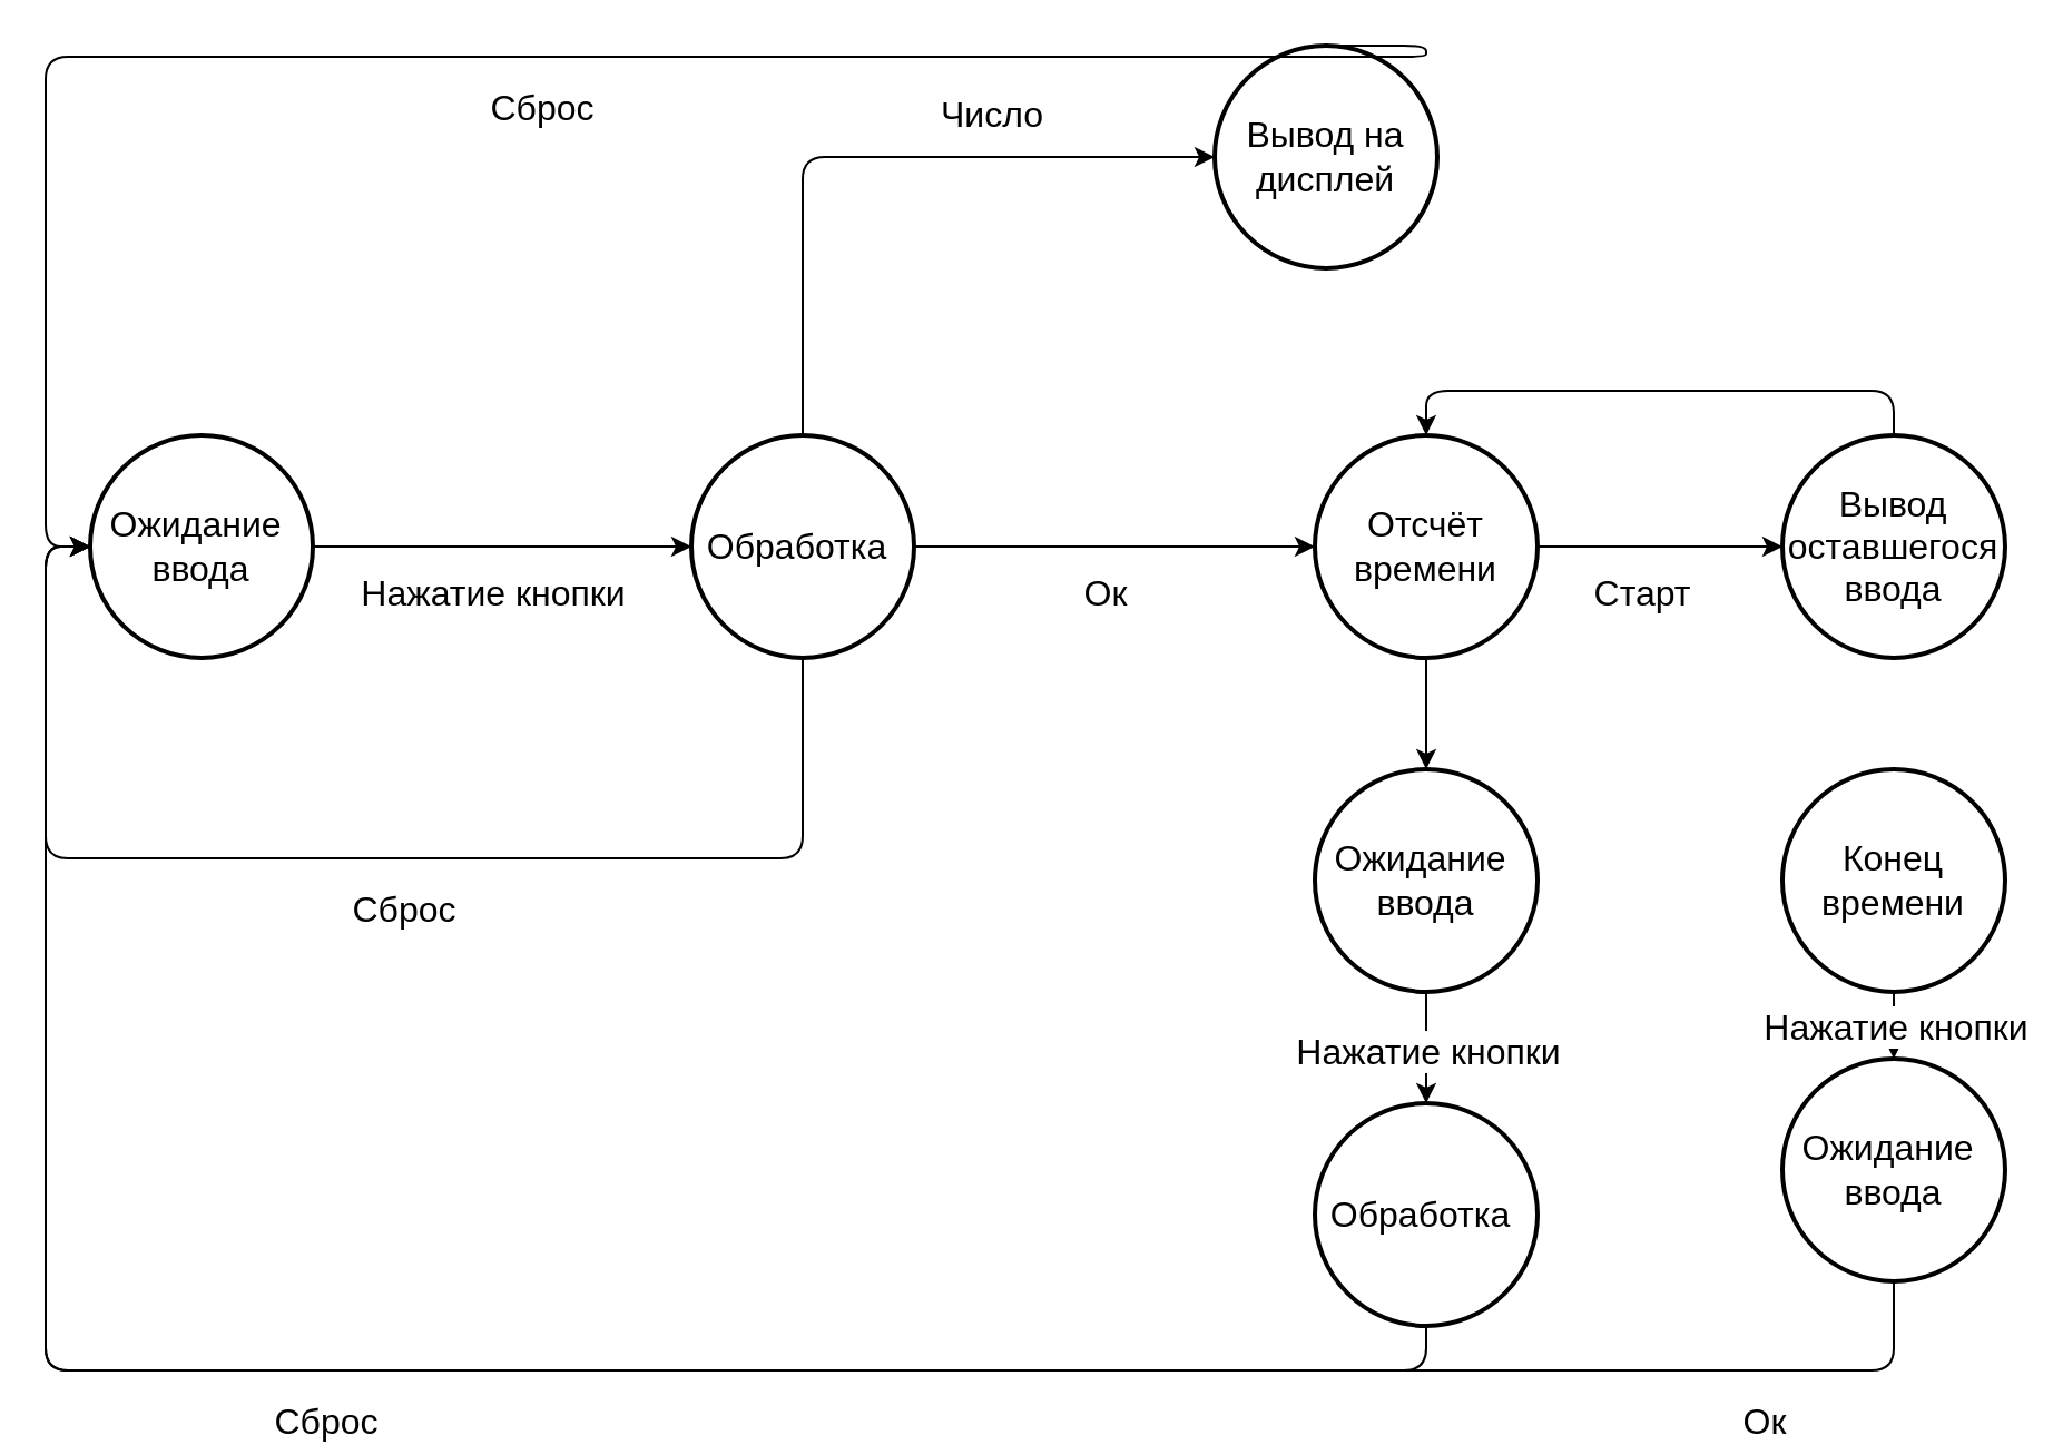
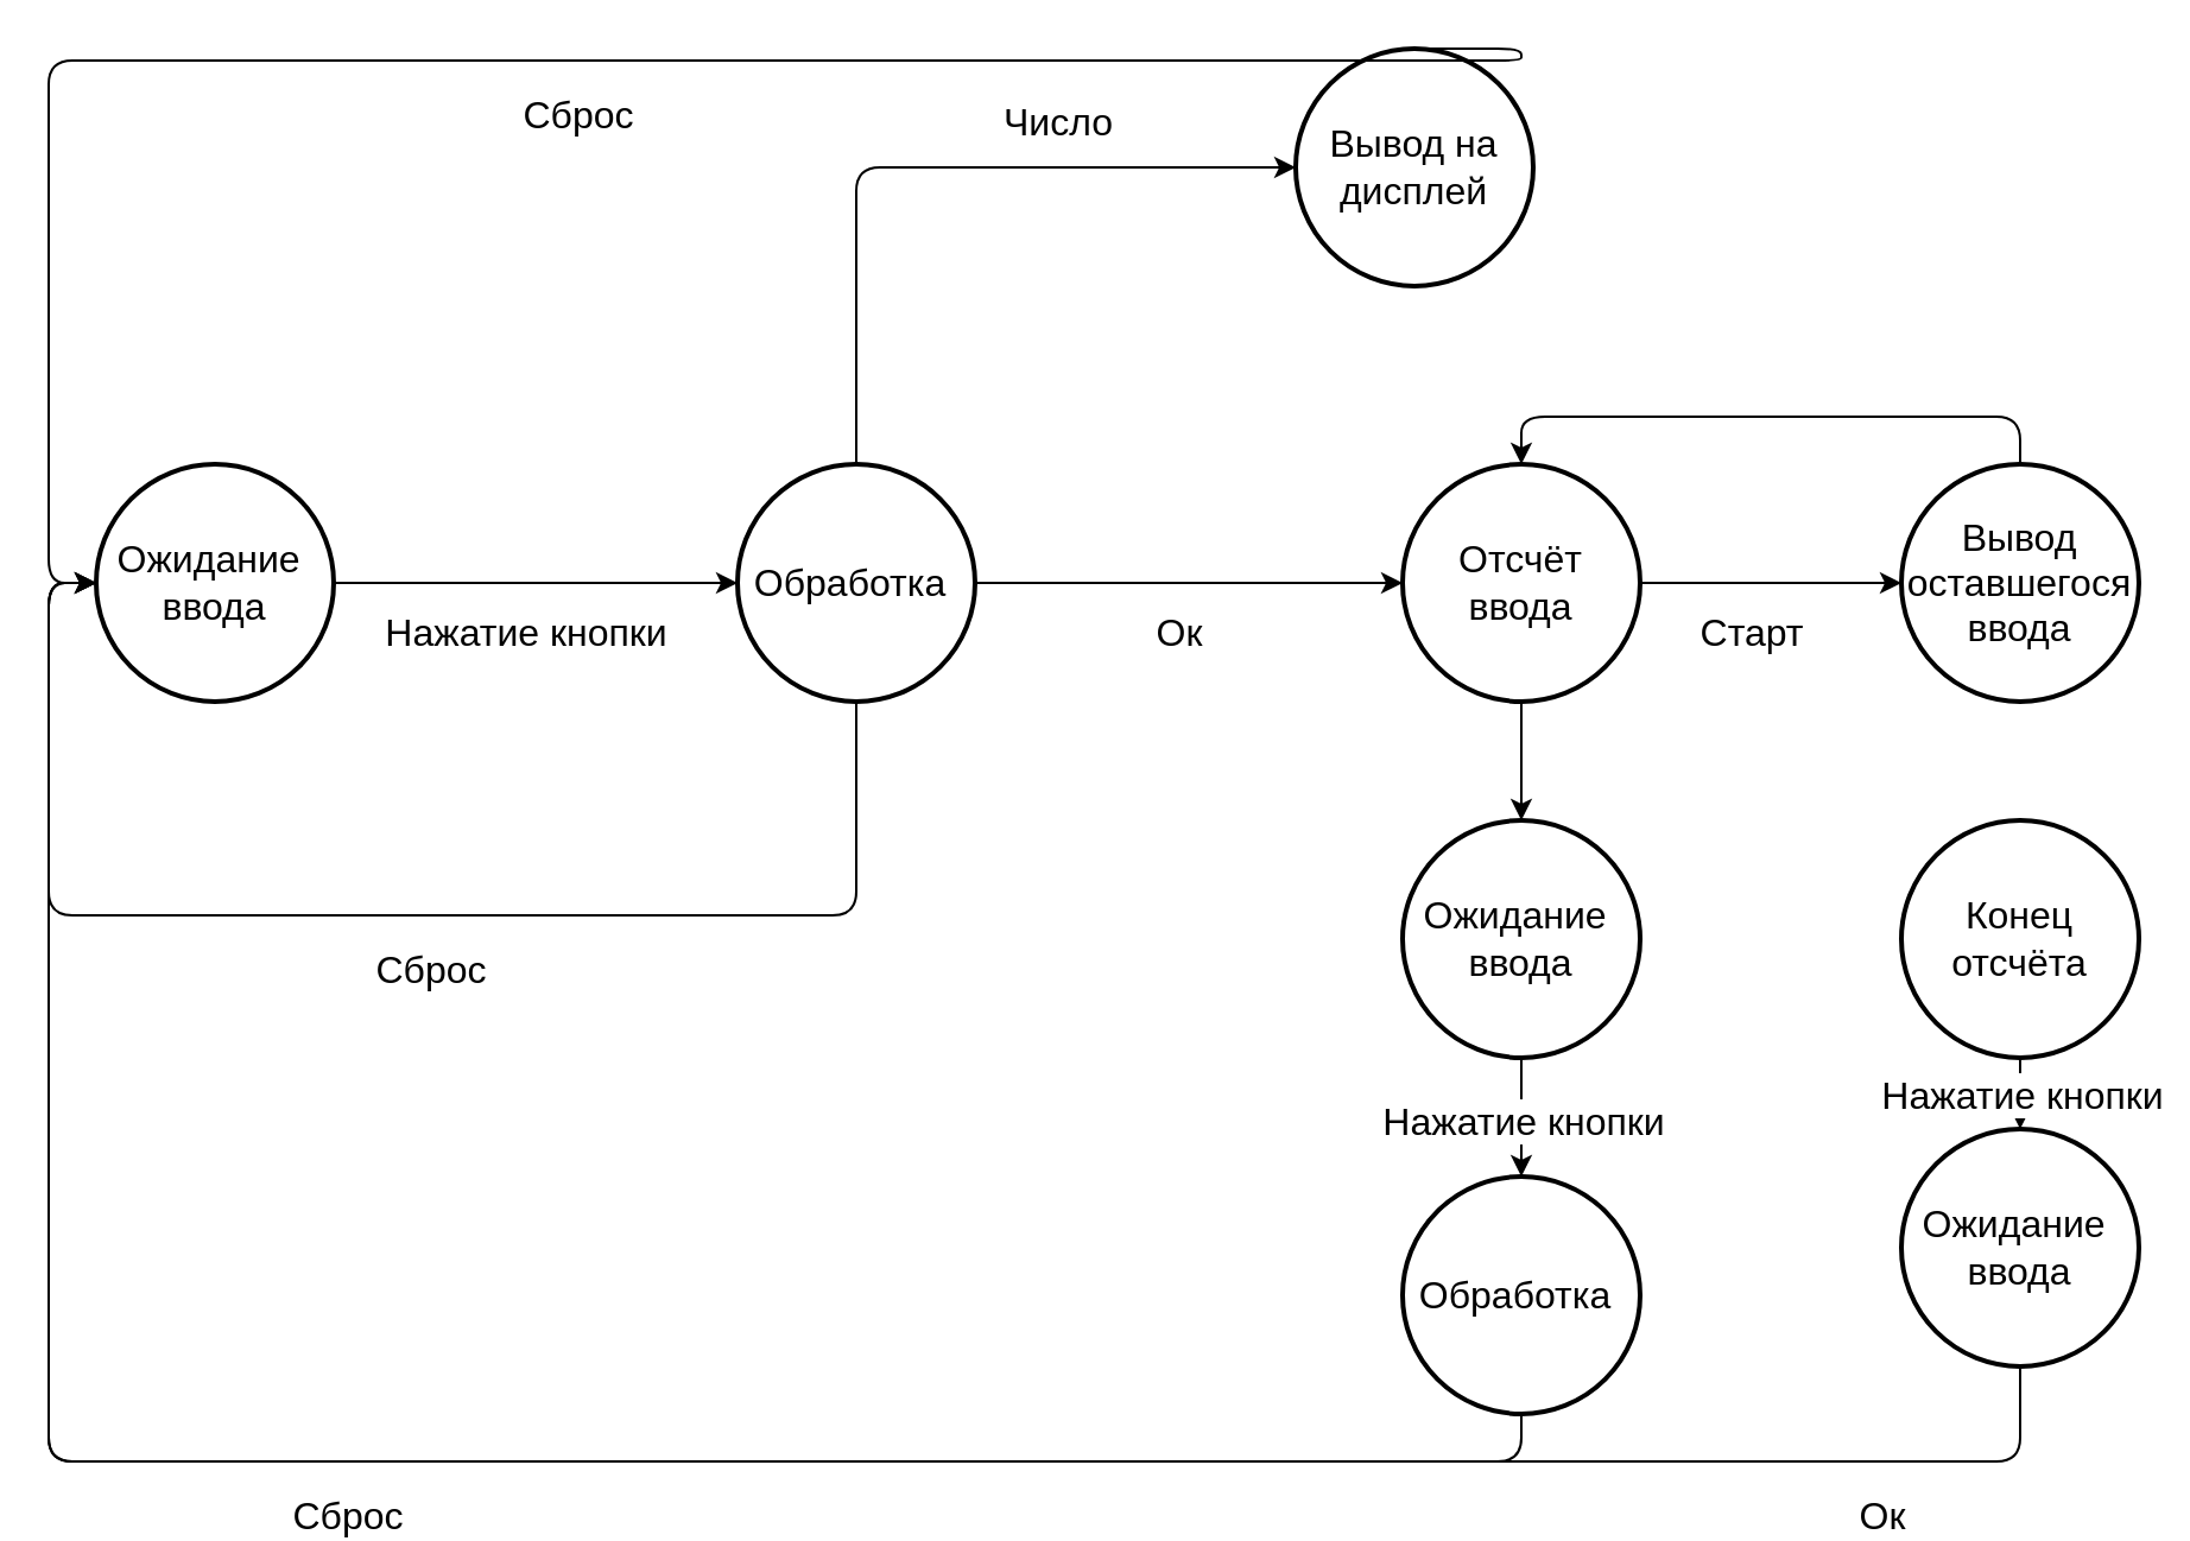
  <mxCell id="0" />
  <mxCell id="1" parent="0" />
  <mxCell id="2" value="&lt;font style=&quot;font-size: 16px;&quot;&gt;Ожидание&amp;nbsp;&lt;/font&gt;&lt;div style=&quot;font-size: 16px;&quot;&gt;&lt;font style=&quot;font-size: 16px;&quot;&gt;ввода&lt;/font&gt;&lt;/div&gt;" style="strokeWidth=2;html=1;shape=mxgraph.flowchart.start_2;whiteSpace=wrap;" vertex="1" parent="1"><mxGeometry x="40" y="195" width="100" height="100" as="geometry" /></mxCell>
  <mxCell id="3" value="&lt;span style=&quot;font-size: 16px;&quot;&gt;Обработка&amp;nbsp;&lt;/span&gt;" style="strokeWidth=2;html=1;shape=mxgraph.flowchart.start_2;whiteSpace=wrap;" vertex="1" parent="1"><mxGeometry x="310" y="195" width="100" height="100" as="geometry" /></mxCell>
  <mxCell id="4" style="edgeStyle=orthogonalEdgeStyle;rounded=0;orthogonalLoop=1;jettySize=auto;html=1;entryX=0;entryY=0.5;entryDx=0;entryDy=0;entryPerimeter=0;" edge="1" parent="1" source="2" target="3"><mxGeometry relative="1" as="geometry" /></mxCell>
  <mxCell id="5" value="&lt;font style=&quot;font-size: 16px;&quot;&gt;Нажатие кнопки&lt;/font&gt;" style="edgeLabel;html=1;align=center;verticalAlign=middle;resizable=0;points=[];" vertex="1" connectable="0" parent="4"><mxGeometry x="0.115" y="1" relative="1" as="geometry"><mxPoint x="-15" y="21" as="offset" /></mxGeometry></mxCell>
  <mxCell id="6" value="&lt;span style=&quot;font-size: 16px;&quot;&gt;Вывод на дисплей&lt;/span&gt;" style="strokeWidth=2;html=1;shape=mxgraph.flowchart.start_2;whiteSpace=wrap;" vertex="1" parent="1"><mxGeometry x="545" y="20" width="100" height="100" as="geometry" /></mxCell>
  <mxCell id="7" style="edgeStyle=orthogonalEdgeStyle;rounded=1;orthogonalLoop=1;jettySize=auto;html=1;entryX=0;entryY=0.5;entryDx=0;entryDy=0;entryPerimeter=0;exitX=0.5;exitY=0;exitDx=0;exitDy=0;exitPerimeter=0;curved=0;" edge="1" parent="1" source="3" target="6"><mxGeometry relative="1" as="geometry"><mxPoint x="250" y="55" as="sourcePoint" /><mxPoint x="440" y="-35" as="targetPoint" /></mxGeometry></mxCell>
  <mxCell id="8" value="&lt;font style=&quot;font-size: 16px;&quot;&gt;Число&lt;/font&gt;" style="edgeLabel;html=1;align=center;verticalAlign=middle;resizable=0;points=[];" vertex="1" connectable="0" parent="7"><mxGeometry x="0.115" y="1" relative="1" as="geometry"><mxPoint x="36" y="-19" as="offset" /></mxGeometry></mxCell>
  <mxCell id="9" style="edgeStyle=orthogonalEdgeStyle;rounded=0;orthogonalLoop=1;jettySize=auto;html=1;exitX=1;exitY=0.5;exitDx=0;exitDy=0;exitPerimeter=0;entryX=0;entryY=0.5;entryDx=0;entryDy=0;entryPerimeter=0;" edge="1" parent="1" source="3" target="11"><mxGeometry relative="1" as="geometry"><mxPoint x="470" y="244.5" as="sourcePoint" /><mxPoint x="590" y="245" as="targetPoint" /></mxGeometry></mxCell>
  <mxCell id="10" value="&lt;span style=&quot;font-size: 16px;&quot;&gt;Ок&lt;/span&gt;" style="edgeLabel;html=1;align=center;verticalAlign=middle;resizable=0;points=[];" vertex="1" connectable="0" parent="9"><mxGeometry x="0.115" y="1" relative="1" as="geometry"><mxPoint x="-15" y="21" as="offset" /></mxGeometry></mxCell>
- <mxCell id="11" value="&lt;span style=&quot;font-size: 16px;&quot;&gt;Отсчёт времени&lt;/span&gt;" style="strokeWidth=2;html=1;shape=mxgraph.flowchart.start_2;whiteSpace=wrap;" vertex="1" parent="1"><mxGeometry x="590" y="195" width="100" height="100" as="geometry" /></mxCell>
+ <mxCell id="11" value="&lt;span style=&quot;font-size: 16px;&quot;&gt;Отсчёт ввода&lt;/span&gt;" style="strokeWidth=2;html=1;shape=mxgraph.flowchart.start_2;whiteSpace=wrap;" vertex="1" parent="1"><mxGeometry x="590" y="195" width="100" height="100" as="geometry" /></mxCell>
  <mxCell id="12" style="edgeStyle=orthogonalEdgeStyle;rounded=1;orthogonalLoop=1;jettySize=auto;html=1;exitX=0.5;exitY=1;exitDx=0;exitDy=0;exitPerimeter=0;entryX=0;entryY=0.5;entryDx=0;entryDy=0;entryPerimeter=0;curved=0;" edge="1" parent="1" target="2" source="3"><mxGeometry relative="1" as="geometry"><mxPoint x="420" y="385" as="sourcePoint" /><mxPoint x="600" y="385" as="targetPoint" /><Array as="points"><mxPoint x="360" y="385" /><mxPoint x="20" y="385" /><mxPoint x="20" y="245" /></Array></mxGeometry></mxCell>
  <mxCell id="13" value="&lt;font style=&quot;font-size: 16px;&quot;&gt;Сброс&lt;/font&gt;" style="edgeLabel;html=1;align=center;verticalAlign=middle;resizable=0;points=[];" vertex="1" connectable="0" parent="12"><mxGeometry x="0.115" y="1" relative="1" as="geometry"><mxPoint x="59" y="21" as="offset" /></mxGeometry></mxCell>
  <mxCell id="14" style="edgeStyle=orthogonalEdgeStyle;rounded=1;orthogonalLoop=1;jettySize=auto;html=1;exitX=0.5;exitY=0;exitDx=0;exitDy=0;exitPerimeter=0;entryX=0;entryY=0.5;entryDx=0;entryDy=0;entryPerimeter=0;curved=0;" edge="1" parent="1" source="6" target="2"><mxGeometry relative="1" as="geometry"><mxPoint x="370" y="305" as="sourcePoint" /><mxPoint x="50" y="255" as="targetPoint" /><Array as="points"><mxPoint x="640" y="25" /><mxPoint x="20" y="25" /><mxPoint x="20" y="245" /></Array></mxGeometry></mxCell>
  <mxCell id="15" value="&lt;font style=&quot;font-size: 16px;&quot;&gt;Сброс&lt;/font&gt;" style="edgeLabel;html=1;align=center;verticalAlign=middle;resizable=0;points=[];" vertex="1" connectable="0" parent="14"><mxGeometry x="0.115" y="1" relative="1" as="geometry"><mxPoint x="59" y="21" as="offset" /></mxGeometry></mxCell>
  <mxCell id="16" value="&lt;span style=&quot;font-size: 16px;&quot;&gt;Вывод оставшегося ввода&lt;/span&gt;" style="strokeWidth=2;html=1;shape=mxgraph.flowchart.start_2;whiteSpace=wrap;" vertex="1" parent="1"><mxGeometry x="800" y="195" width="100" height="100" as="geometry" /></mxCell>
  <mxCell id="17" style="edgeStyle=orthogonalEdgeStyle;rounded=1;orthogonalLoop=1;jettySize=auto;html=1;exitX=1;exitY=0.5;exitDx=0;exitDy=0;exitPerimeter=0;entryX=0;entryY=0.5;entryDx=0;entryDy=0;entryPerimeter=0;curved=0;" edge="1" parent="1" source="11" target="16"><mxGeometry relative="1" as="geometry"><mxPoint x="750" y="145" as="sourcePoint" /><mxPoint x="920" y="145" as="targetPoint" /></mxGeometry></mxCell>
  <mxCell id="18" value="&lt;span style=&quot;font-size: 16px;&quot;&gt;Старт&lt;/span&gt;" style="edgeLabel;html=1;align=center;verticalAlign=middle;resizable=0;points=[];" vertex="1" connectable="0" parent="17"><mxGeometry x="0.115" y="1" relative="1" as="geometry"><mxPoint x="-15" y="21" as="offset" /></mxGeometry></mxCell>
  <mxCell id="19" value="&lt;font style=&quot;font-size: 16px;&quot;&gt;Ожидание&amp;nbsp;&lt;/font&gt;&lt;div style=&quot;font-size: 16px;&quot;&gt;&lt;font style=&quot;font-size: 16px;&quot;&gt;ввода&lt;/font&gt;&lt;/div&gt;" style="strokeWidth=2;html=1;shape=mxgraph.flowchart.start_2;whiteSpace=wrap;" vertex="1" parent="1"><mxGeometry x="590" y="345" width="100" height="100" as="geometry" /></mxCell>
  <mxCell id="20" style="edgeStyle=orthogonalEdgeStyle;rounded=1;orthogonalLoop=1;jettySize=auto;html=1;exitX=0.5;exitY=0;exitDx=0;exitDy=0;exitPerimeter=0;entryX=0.5;entryY=0;entryDx=0;entryDy=0;entryPerimeter=0;curved=0;" edge="1" parent="1" source="16" target="11"><mxGeometry relative="1" as="geometry"><mxPoint x="700" y="255" as="sourcePoint" /><mxPoint x="790" y="255" as="targetPoint" /></mxGeometry></mxCell>
  <mxCell id="21" style="edgeStyle=orthogonalEdgeStyle;rounded=0;orthogonalLoop=1;jettySize=auto;html=1;entryX=0.5;entryY=0;entryDx=0;entryDy=0;entryPerimeter=0;exitX=0.5;exitY=1;exitDx=0;exitDy=0;exitPerimeter=0;" edge="1" parent="1" source="11" target="19"><mxGeometry relative="1" as="geometry"><mxPoint x="800" y="485" as="sourcePoint" /><mxPoint x="970" y="485" as="targetPoint" /></mxGeometry></mxCell>
  <mxCell id="22" value="&lt;span style=&quot;font-size: 16px;&quot;&gt;Обработка&amp;nbsp;&lt;/span&gt;" style="strokeWidth=2;html=1;shape=mxgraph.flowchart.start_2;whiteSpace=wrap;" vertex="1" parent="1"><mxGeometry x="590" y="495" width="100" height="100" as="geometry" /></mxCell>
  <mxCell id="23" style="edgeStyle=orthogonalEdgeStyle;rounded=0;orthogonalLoop=1;jettySize=auto;html=1;entryX=0.5;entryY=0;entryDx=0;entryDy=0;entryPerimeter=0;exitX=0.5;exitY=1;exitDx=0;exitDy=0;exitPerimeter=0;" edge="1" parent="1" source="19" target="22"><mxGeometry relative="1" as="geometry"><mxPoint x="650" y="305" as="sourcePoint" /><mxPoint x="650" y="355" as="targetPoint" /></mxGeometry></mxCell>
  <mxCell id="24" value="&lt;font style=&quot;font-size: 16px;&quot;&gt;Нажатие кнопки&lt;/font&gt;" style="edgeLabel;html=1;align=center;verticalAlign=middle;resizable=0;points=[];" vertex="1" connectable="0" parent="23"><mxGeometry x="0.115" y="1" relative="1" as="geometry"><mxPoint x="-1" y="-2" as="offset" /></mxGeometry></mxCell>
  <mxCell id="25" style="edgeStyle=orthogonalEdgeStyle;rounded=1;orthogonalLoop=1;jettySize=auto;html=1;exitX=0.5;exitY=1;exitDx=0;exitDy=0;exitPerimeter=0;curved=0;entryX=0;entryY=0.5;entryDx=0;entryDy=0;entryPerimeter=0;" edge="1" parent="1" source="22" target="2"><mxGeometry relative="1" as="geometry"><mxPoint x="370" y="305" as="sourcePoint" /><mxPoint x="-70" y="435" as="targetPoint" /></mxGeometry></mxCell>
  <mxCell id="26" value="&lt;font style=&quot;font-size: 16px;&quot;&gt;Сброс&lt;/font&gt;" style="edgeLabel;html=1;align=center;verticalAlign=middle;resizable=0;points=[];" vertex="1" connectable="0" parent="25"><mxGeometry x="0.115" y="1" relative="1" as="geometry"><mxPoint x="59" y="21" as="offset" /></mxGeometry></mxCell>
- <mxCell id="27" value="&lt;span style=&quot;font-size: 16px;&quot;&gt;Конец времени&lt;/span&gt;" style="strokeWidth=2;html=1;shape=mxgraph.flowchart.start_2;whiteSpace=wrap;" vertex="1" parent="1"><mxGeometry x="800" y="345" width="100" height="100" as="geometry" /></mxCell>
+ <mxCell id="27" value="&lt;span style=&quot;font-size: 16px;&quot;&gt;Конец отсчёта&lt;/span&gt;" style="strokeWidth=2;html=1;shape=mxgraph.flowchart.start_2;whiteSpace=wrap;" vertex="1" parent="1"><mxGeometry x="800" y="345" width="100" height="100" as="geometry" /></mxCell>
  <mxCell id="28" value="&lt;font style=&quot;font-size: 16px;&quot;&gt;Ожидание&amp;nbsp;&lt;/font&gt;&lt;div style=&quot;font-size: 16px;&quot;&gt;&lt;font style=&quot;font-size: 16px;&quot;&gt;ввода&lt;/font&gt;&lt;/div&gt;" style="strokeWidth=2;html=1;shape=mxgraph.flowchart.start_2;whiteSpace=wrap;" vertex="1" parent="1"><mxGeometry x="800" y="475" width="100" height="100" as="geometry" /></mxCell>
  <mxCell id="29" style="edgeStyle=orthogonalEdgeStyle;rounded=0;orthogonalLoop=1;jettySize=auto;html=1;entryX=0.5;entryY=0;entryDx=0;entryDy=0;entryPerimeter=0;exitX=0.5;exitY=1;exitDx=0;exitDy=0;exitPerimeter=0;" edge="1" parent="1" source="27" target="28"><mxGeometry relative="1" as="geometry"><mxPoint x="650" y="455" as="sourcePoint" /><mxPoint x="650" y="505" as="targetPoint" /></mxGeometry></mxCell>
  <mxCell id="30" value="&lt;font style=&quot;font-size: 16px;&quot;&gt;Нажатие кнопки&lt;/font&gt;" style="edgeLabel;html=1;align=center;verticalAlign=middle;resizable=0;points=[];" vertex="1" connectable="0" parent="29"><mxGeometry x="0.115" y="1" relative="1" as="geometry"><mxPoint x="-1" y="-2" as="offset" /></mxGeometry></mxCell>
  <mxCell id="31" style="edgeStyle=orthogonalEdgeStyle;rounded=1;orthogonalLoop=1;jettySize=auto;html=1;exitX=0.5;exitY=1;exitDx=0;exitDy=0;exitPerimeter=0;curved=0;entryX=0;entryY=0.5;entryDx=0;entryDy=0;entryPerimeter=0;" edge="1" parent="1" source="28" target="2"><mxGeometry relative="1" as="geometry"><mxPoint x="650" y="605" as="sourcePoint" /><mxPoint x="50" y="255" as="targetPoint" /><Array as="points"><mxPoint x="850" y="615" /><mxPoint x="20" y="615" /><mxPoint x="20" y="245" /></Array></mxGeometry></mxCell>
  <mxCell id="32" value="&lt;span style=&quot;font-size: 16px;&quot;&gt;Ок&lt;/span&gt;" style="edgeLabel;html=1;align=center;verticalAlign=middle;resizable=0;points=[];" vertex="1" connectable="0" parent="31"><mxGeometry x="0.115" y="1" relative="1" as="geometry"><mxPoint x="603" y="21" as="offset" /></mxGeometry></mxCell>
